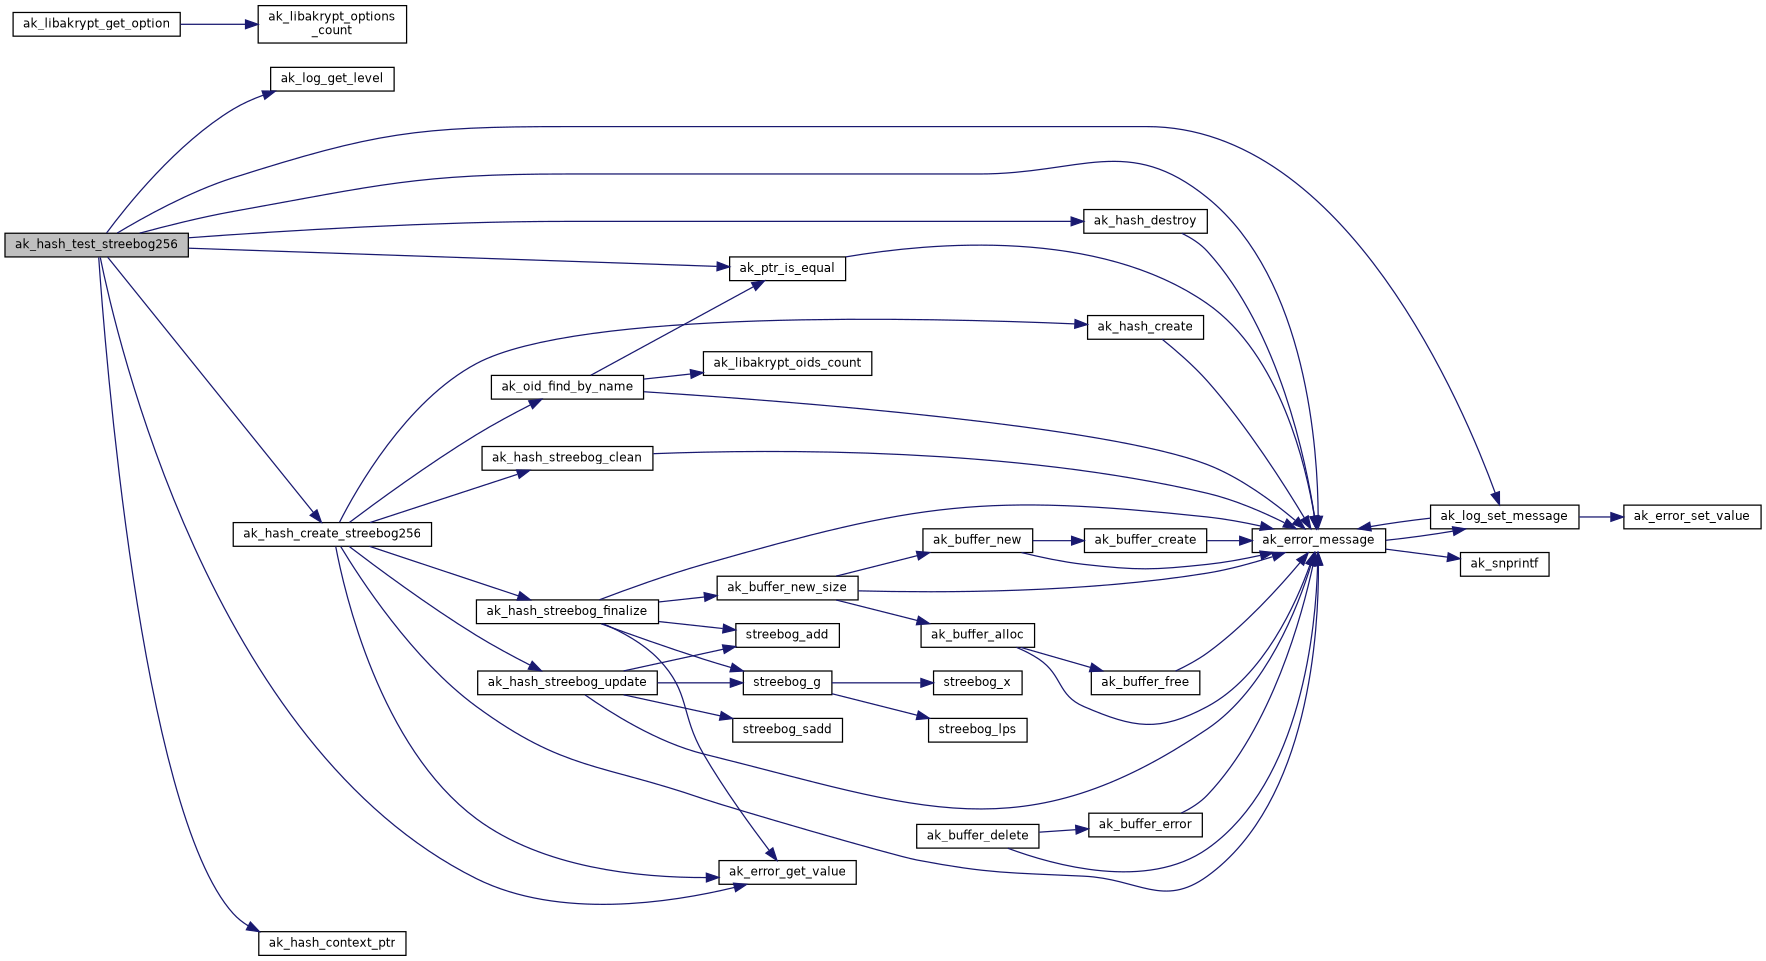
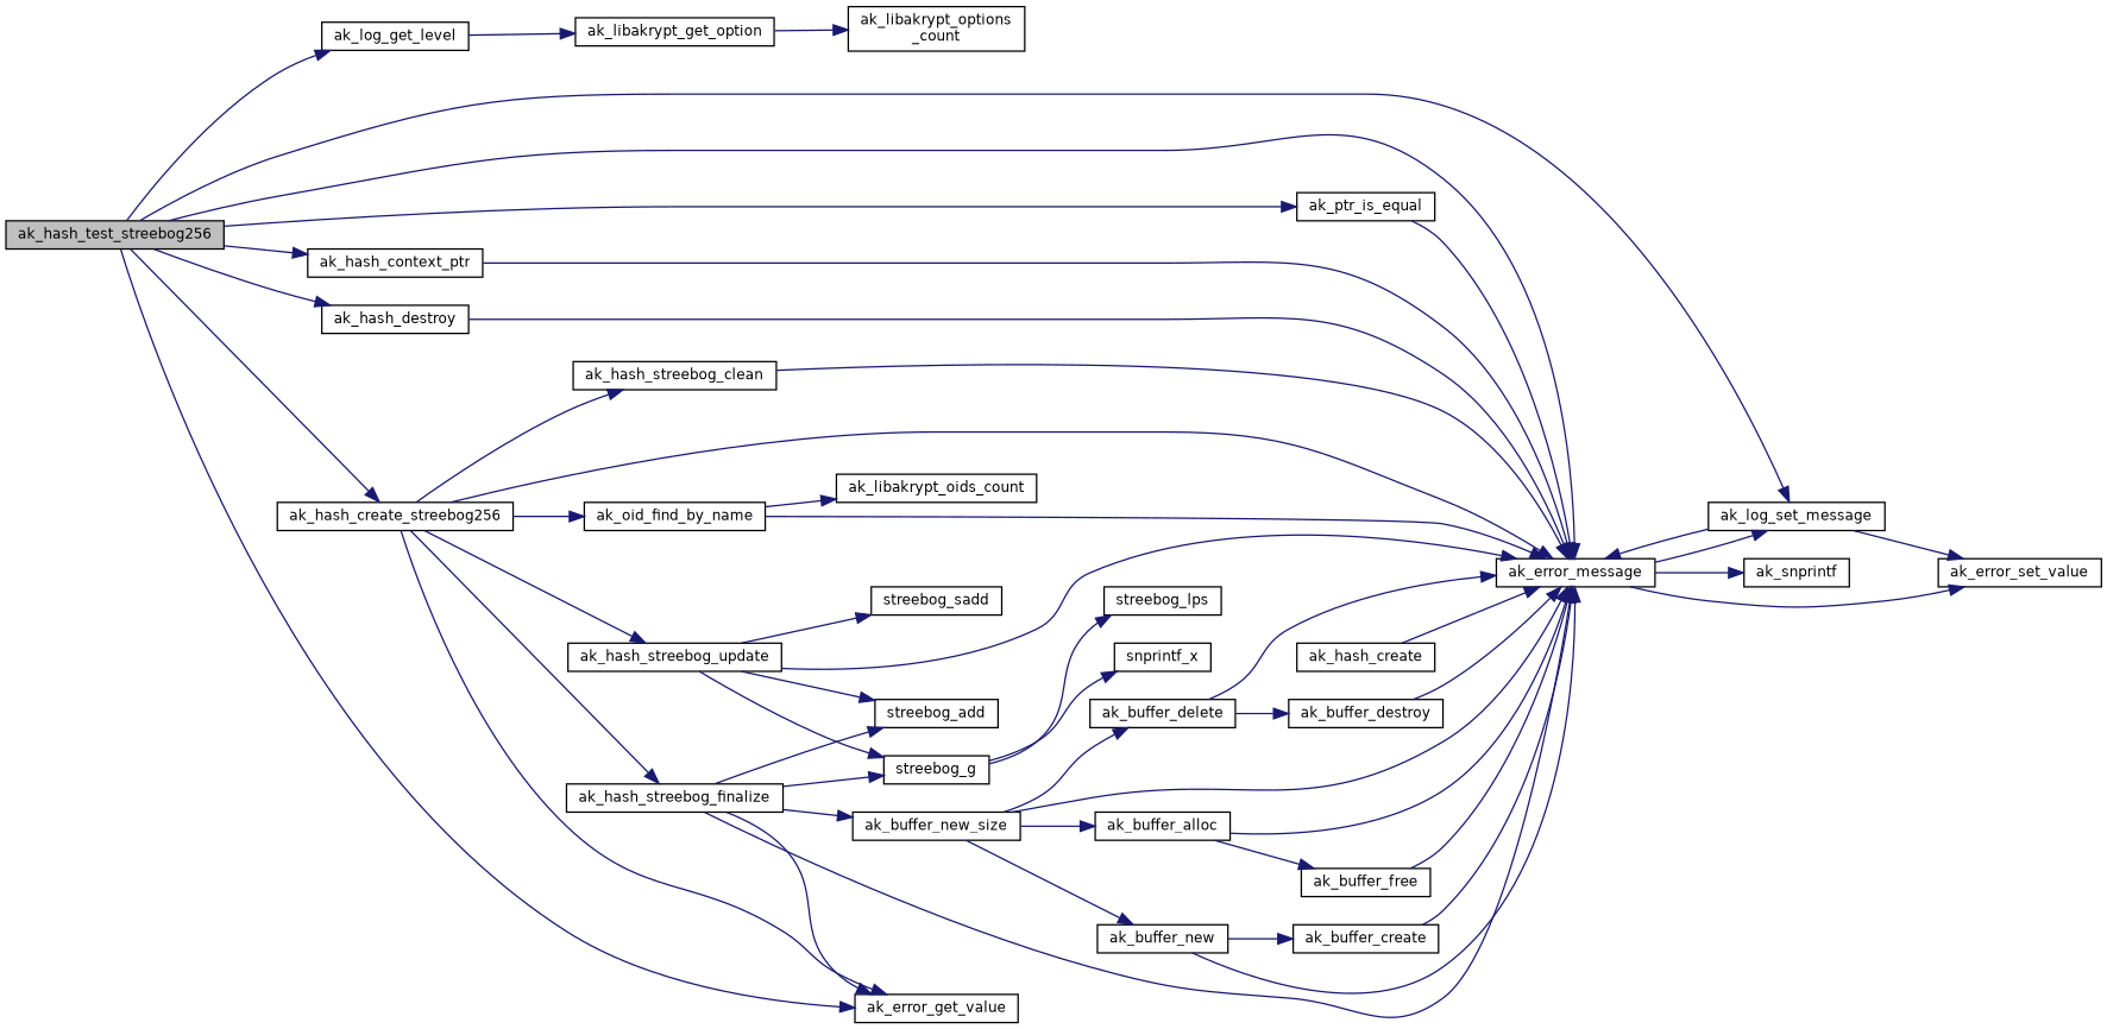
  digraph {
    rankdir=LR
    node [color=black fillcolor=white fontname=Helvetica fontsize=10 shape=record style=filled]
    edge [color=midnightblue fontname=Helvetica fontsize=10 labelfontname=Helvetica labelfontsize=10 style=solid]
    n1 [fillcolor=grey75 fontcolor=black height=0.2 label=ak_hash_test_streebog256 width=0.4]
    n2 [height=0.2 label=ak_log_get_level width=0.4]
    n3 [height=0.2 label=ak_hash_create_streebog256 width=0.4]
    n4 [height=0.2 label=ak_error_message width=0.4]
    n5 [height=0.2 label=ak_log_set_message width=0.4]
    n6 [height=0.2 label=ak_ptr_is_equal width=0.4]
    n7 [height=0.2 label=ak_error_get_value width=0.4]
    n8 [height=0.2 label=ak_hash_context_ptr width=0.4]
    n9 [height=0.2 label=ak_hash_destroy width=0.4]
    n10 [height=0.2 label=ak_libakrypt_get_option width=0.4]
    n11 [height=0.2 label=ak_hash_create width=0.4]
    n12 [height=0.2 label=ak_oid_find_by_name width=0.4]
    n13 [height=0.2 label=ak_hash_streebog_clean width=0.4]
    n14 [height=0.2 label=ak_hash_streebog_update width=0.4]
    n15 [height=0.2 label=ak_hash_streebog_finalize width=0.4]
    n16 [height=0.2 label=ak_snprintf width=0.4]
    n17 [height=0.2 label=ak_error_set_value width=0.4]
    n18 [height=0.2 label="ak_libakrypt_options\l_count" width=0.4]
    n19 [height=0.2 label=ak_libakrypt_oids_count width=0.4]
    n20 [height=0.2 label=streebog_g width=0.4]
    n21 [height=0.2 label=streebog_add width=0.4]
    n22 [height=0.2 label=streebog_sadd width=0.4]
    n23 [height=0.2 label=ak_buffer_new_size width=0.4]
-   n24 [height=0.2 label=streebog_x width=0.4]
+   n24 [height=0.2 label=snprintf_x width=0.4]
    n25 [height=0.2 label=streebog_lps width=0.4]
    n26 [height=0.2 label=ak_buffer_alloc width=0.4]
    n27 [height=0.2 label=ak_buffer_new width=0.4]
    n28 [height=0.2 label=ak_buffer_delete width=0.4]
    n29 [height=0.2 label=ak_buffer_free width=0.4]
    n30 [height=0.2 label=ak_buffer_create width=0.4]
-   n31 [height=0.2 label=ak_buffer_error width=0.4]
+   n31 [height=0.2 label=ak_buffer_destroy width=0.4]
    n1 -> n2
    n1 -> n3
    n1 -> n4
    n1 -> n5
    n1 -> n6
    n1 -> n7
    n1 -> n8
    n1 -> n9
+   n2 -> n10
    n3 -> n4
    n3 -> n7
-   n3 -> n11
    n3 -> n12
    n3 -> n13
    n3 -> n14
    n3 -> n15
    n4 -> n5
    n4 -> n16
+   n4 -> n17
    n5 -> n4
    n5 -> n17
    n6 -> n4
+   n8 -> n4
    n9 -> n4
    n10 -> n18
    n11 -> n4
    n12 -> n4
-   n12 -> n6
    n12 -> n19
    n13 -> n4
    n14 -> n4
    n14 -> n20
    n14 -> n21
    n14 -> n22
    n15 -> n4
    n15 -> n7
    n15 -> n20
    n15 -> n21
    n15 -> n23
    n20 -> n24
    n20 -> n25
    n23 -> n4
    n23 -> n26
    n23 -> n27
+   n23 -> n28
    n26 -> n4
    n26 -> n29
    n27 -> n4
    n27 -> n30
    n28 -> n4
    n28 -> n31
    n29 -> n4
    n30 -> n4
    n31 -> n4
  }
